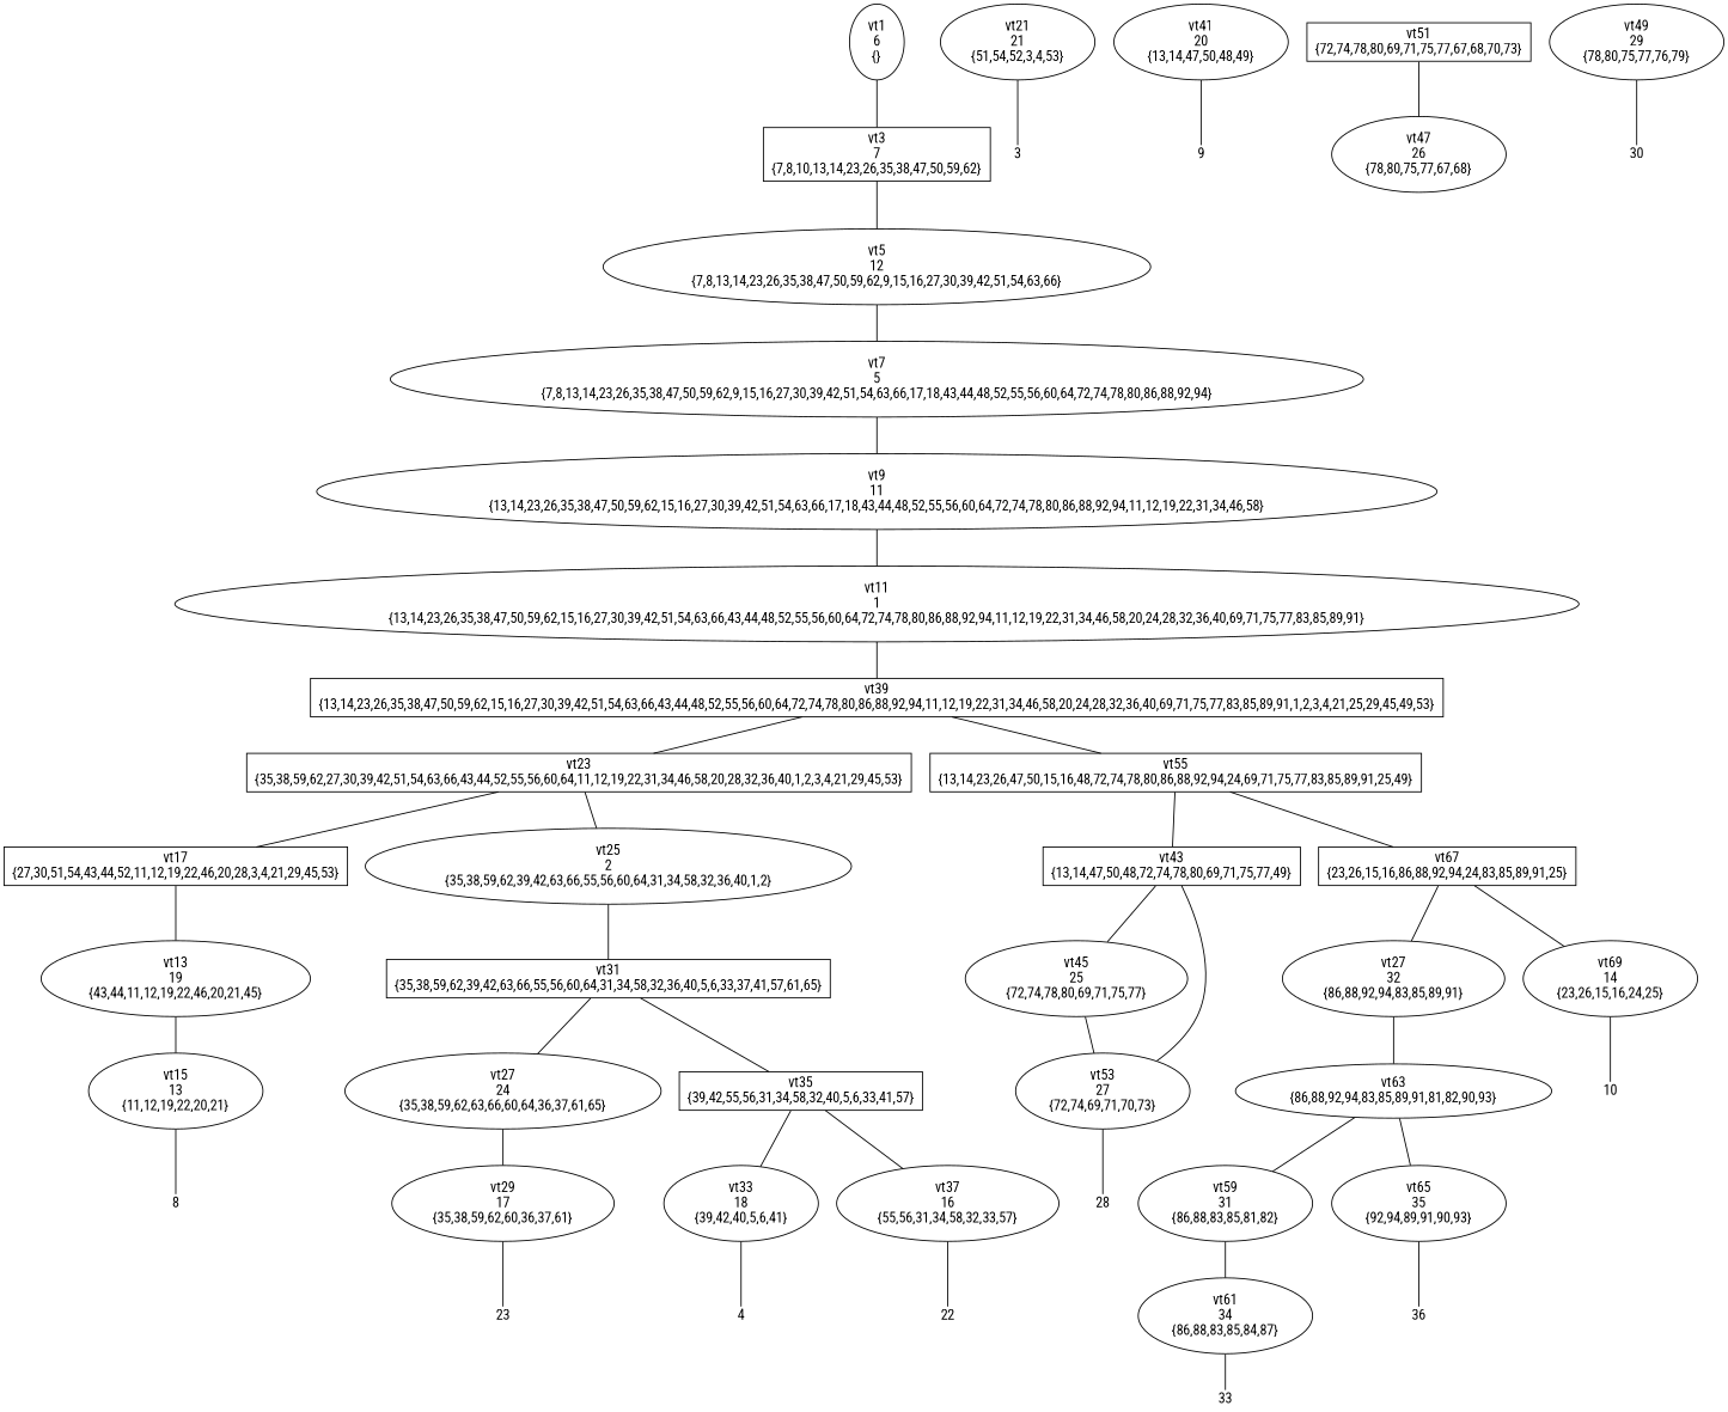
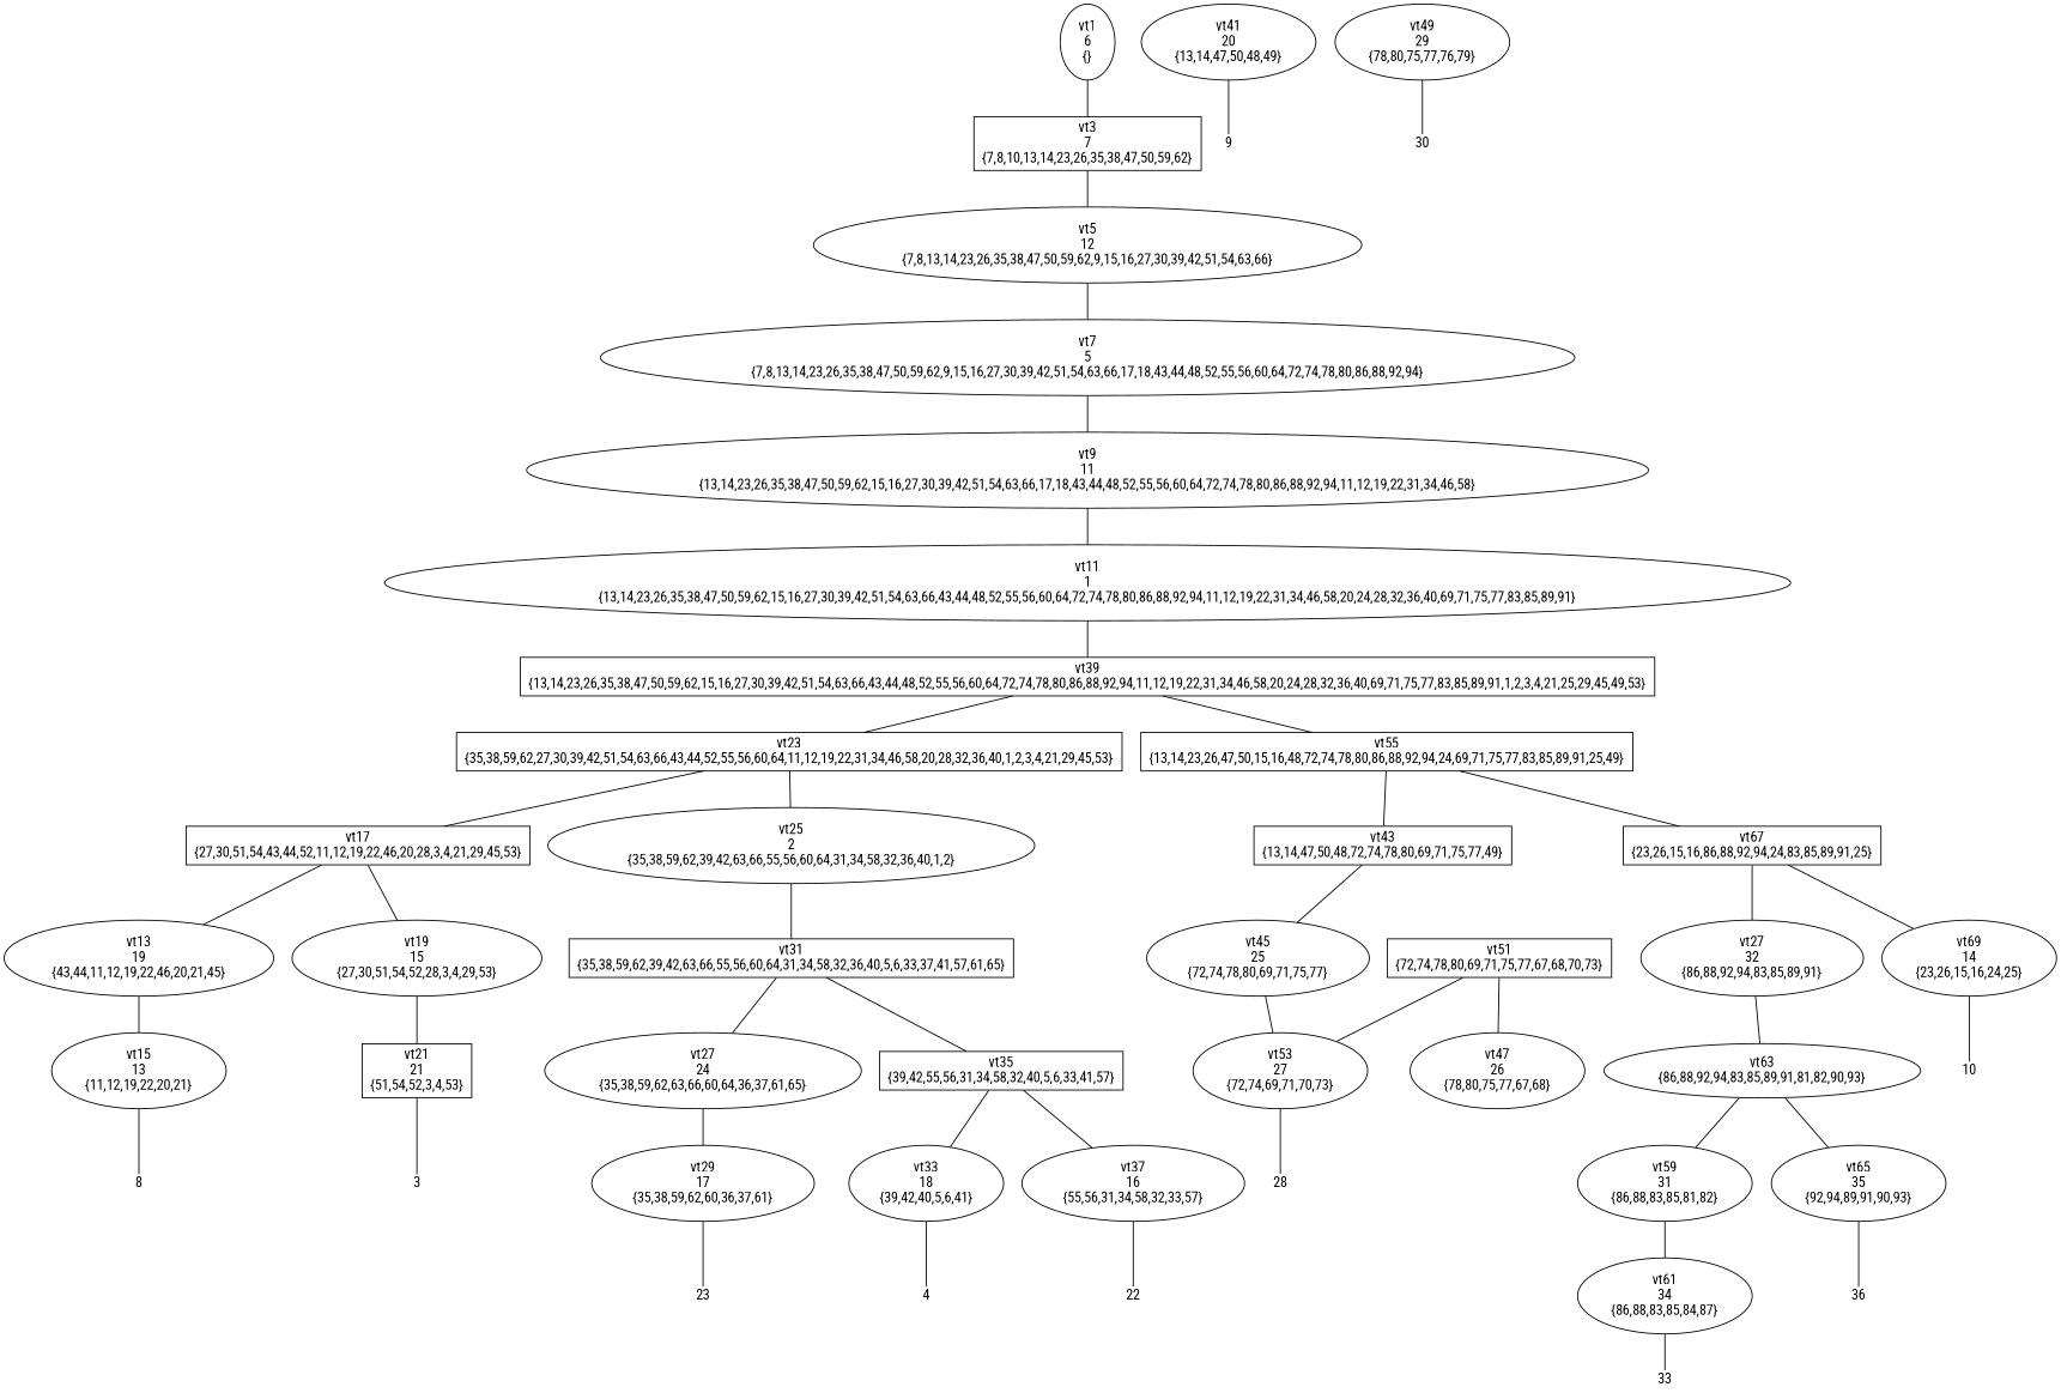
  digraph {
    fontname="Roboto Condensed"
    node [fontname="Roboto Condensed" shape=ellipse]
    edge [arrowhead=none fontname="Roboto Condensed"]
    n1 [label="vt1\n6\n{}"]
    n2 [label="vt3\n7\n{7,8,10,13,14,23,26,35,38,47,50,59,62}" shape=box]
    n3 [label="vt5\n12\n{7,8,13,14,23,26,35,38,47,50,59,62,9,15,16,27,30,39,42,51,54,63,66}"]
    n4 [label="vt7\n5\n{7,8,13,14,23,26,35,38,47,50,59,62,9,15,16,27,30,39,42,51,54,63,66,17,18,43,44,48,52,55,56,60,64,72,74,78,80,86,88,92,94}"]
    n5 [label="vt9\n11\n{13,14,23,26,35,38,47,50,59,62,15,16,27,30,39,42,51,54,63,66,17,18,43,44,48,52,55,56,60,64,72,74,78,80,86,88,92,94,11,12,19,22,31,34,46,58}"]
    n6 [label="vt11\n1\n{13,14,23,26,35,38,47,50,59,62,15,16,27,30,39,42,51,54,63,66,43,44,48,52,55,56,60,64,72,74,78,80,86,88,92,94,11,12,19,22,31,34,46,58,20,24,28,32,36,40,69,71,75,77,83,85,89,91}"]
    n7 [label="vt39\n{13,14,23,26,35,38,47,50,59,62,15,16,27,30,39,42,51,54,63,66,43,44,48,52,55,56,60,64,72,74,78,80,86,88,92,94,11,12,19,22,31,34,46,58,20,24,28,32,36,40,69,71,75,77,83,85,89,91,1,2,3,4,21,25,29,45,49,53}" shape=box]
    n8 [label="vt23\n{35,38,59,62,27,30,39,42,51,54,63,66,43,44,52,55,56,60,64,11,12,19,22,31,34,46,58,20,28,32,36,40,1,2,3,4,21,29,45,53}" shape=box]
    n9 [label="vt55\n{13,14,23,26,47,50,15,16,48,72,74,78,80,86,88,92,94,24,69,71,75,77,83,85,89,91,25,49}" shape=box]
    n10 [label="vt17\n{27,30,51,54,43,44,52,11,12,19,22,46,20,28,3,4,21,29,45,53}" shape=box]
    n11 [label="vt25\n2\n{35,38,59,62,39,42,63,66,55,56,60,64,31,34,58,32,36,40,1,2}"]
    n12 [label="vt43\n{13,14,47,50,48,72,74,78,80,69,71,75,77,49}" shape=box]
    n13 [label="vt67\n{23,26,15,16,86,88,92,94,24,83,85,89,91,25}" shape=box]
    n14 [label="vt13\n19\n{43,44,11,12,19,22,46,20,21,45}"]
+   n15 [label="vt19\n15\n{27,30,51,54,52,28,3,4,29,53}"]
    n16 [label="vt31\n{35,38,59,62,39,42,63,66,55,56,60,64,31,34,58,32,36,40,5,6,33,37,41,57,61,65}" shape=box]
    n17 [label="vt15\n13\n{11,12,19,22,20,21}"]
-   n18 [label="vt21\n21\n{51,54,52,3,4,53}"]
+   n18 [label="vt21\n21\n{51,54,52,3,4,53}" shape=box]
    n19 [fixedsize=true fontsize=14 height=.25 label=8 shape=plaintext width=.25]
    n20 [fixedsize=true fontsize=14 height=.25 label=3 shape=plaintext width=.25]
    n21 [label="vt27\n24\n{35,38,59,62,63,66,60,64,36,37,61,65}"]
    n22 [label="vt35\n{39,42,55,56,31,34,58,32,40,5,6,33,41,57}" shape=box]
    n23 [label="vt29\n17\n{35,38,59,62,60,36,37,61}"]
    n24 [label="vt33\n18\n{39,42,40,5,6,41}"]
    n25 [label="vt37\n16\n{55,56,31,34,58,32,33,57}"]
    n26 [fixedsize=true fontsize=14 height=.25 label=23 shape=plaintext width=.25]
    n27 [fixedsize=true fontsize=14 height=.25 label=4 shape=plaintext width=.25]
    n28 [fixedsize=true fontsize=14 height=.25 label=22 shape=plaintext width=.25]
    n29 [label="vt45\n25\n{72,74,78,80,69,71,75,77}"]
    n30 [label="vt27\n32\n{86,88,92,94,83,85,89,91}"]
    n31 [label="vt69\n14\n{23,26,15,16,24,25}"]
    n32 [label="vt41\n20\n{13,14,47,50,48,49}"]
    n33 [fixedsize=true fontsize=14 height=.25 label=9 shape=plaintext width=.25]
    n34 [label="vt53\n27\n{72,74,69,71,70,73}"]
    n35 [label="vt51\n{72,74,78,80,69,71,75,77,67,68,70,73}" shape=box]
    n36 [label="vt47\n26\n{78,80,75,77,67,68}"]
    n37 [fixedsize=true fontsize=14 height=.25 label=28 shape=plaintext width=.25]
    n38 [label="vt49\n29\n{78,80,75,77,76,79}"]
    n39 [fixedsize=true fontsize=14 height=.25 label=30 shape=plaintext width=.25]
    n40 [label="vt63\n{86,88,92,94,83,85,89,91,81,82,90,93}"]
    n41 [fixedsize=true fontsize=14 height=.25 label=10 shape=plaintext width=.25]
    n42 [label="vt59\n31\n{86,88,83,85,81,82}"]
    n43 [label="vt65\n35\n{92,94,89,91,90,93}"]
    n44 [label="vt61\n34\n{86,88,83,85,84,87}"]
    n45 [fixedsize=true fontsize=14 height=.25 label=36 shape=plaintext width=.25]
    n46 [fixedsize=true fontsize=14 height=.25 label=33 shape=plaintext width=.25]
    n1 -> n2
    n2 -> n3
    n3 -> n4
    n4 -> n5
    n5 -> n6
    n6 -> n7
    n7 -> n8
    n7 -> n9
    n8 -> n10
    n8 -> n11
    n9 -> n12
    n9 -> n13
    n10 -> n14
+   n10 -> n15
    n11 -> n16
    n12 -> n29
    n13 -> n30
    n13 -> n31
    n14 -> n17
+   n15 -> n18
    n16 -> n21
    n16 -> n22
    n17 -> n19
    n18 -> n20
    n21 -> n23
    n22 -> n24
    n22 -> n25
    n23 -> n26
    n24 -> n27
    n25 -> n28
    n29 -> n34
    n30 -> n40
    n31 -> n41
    n32 -> n33
    n34 -> n37
-   n12 -> n34
+   n35 -> n34
    n35 -> n36
    n38 -> n39
    n40 -> n42
    n40 -> n43
    n42 -> n44
    n43 -> n45
    n44 -> n46
  }
